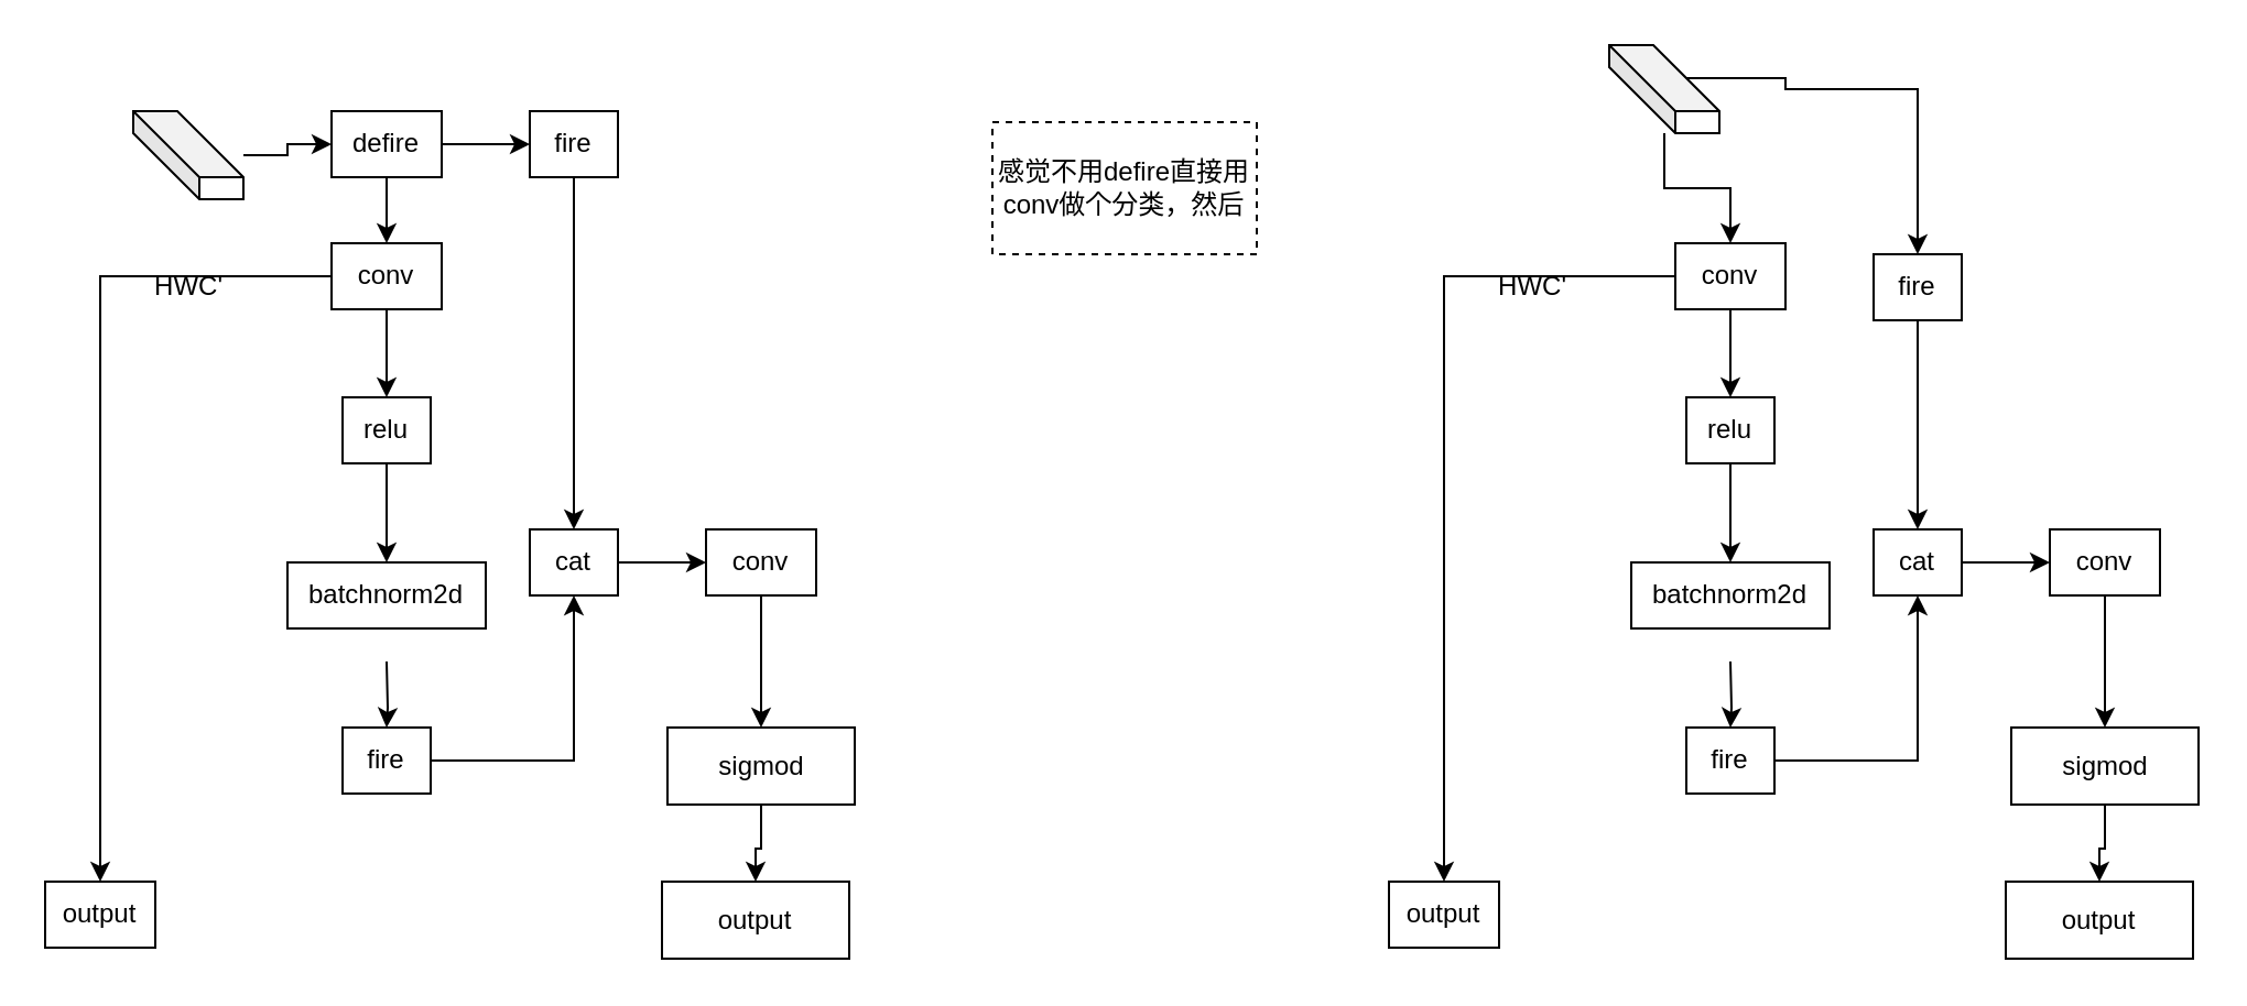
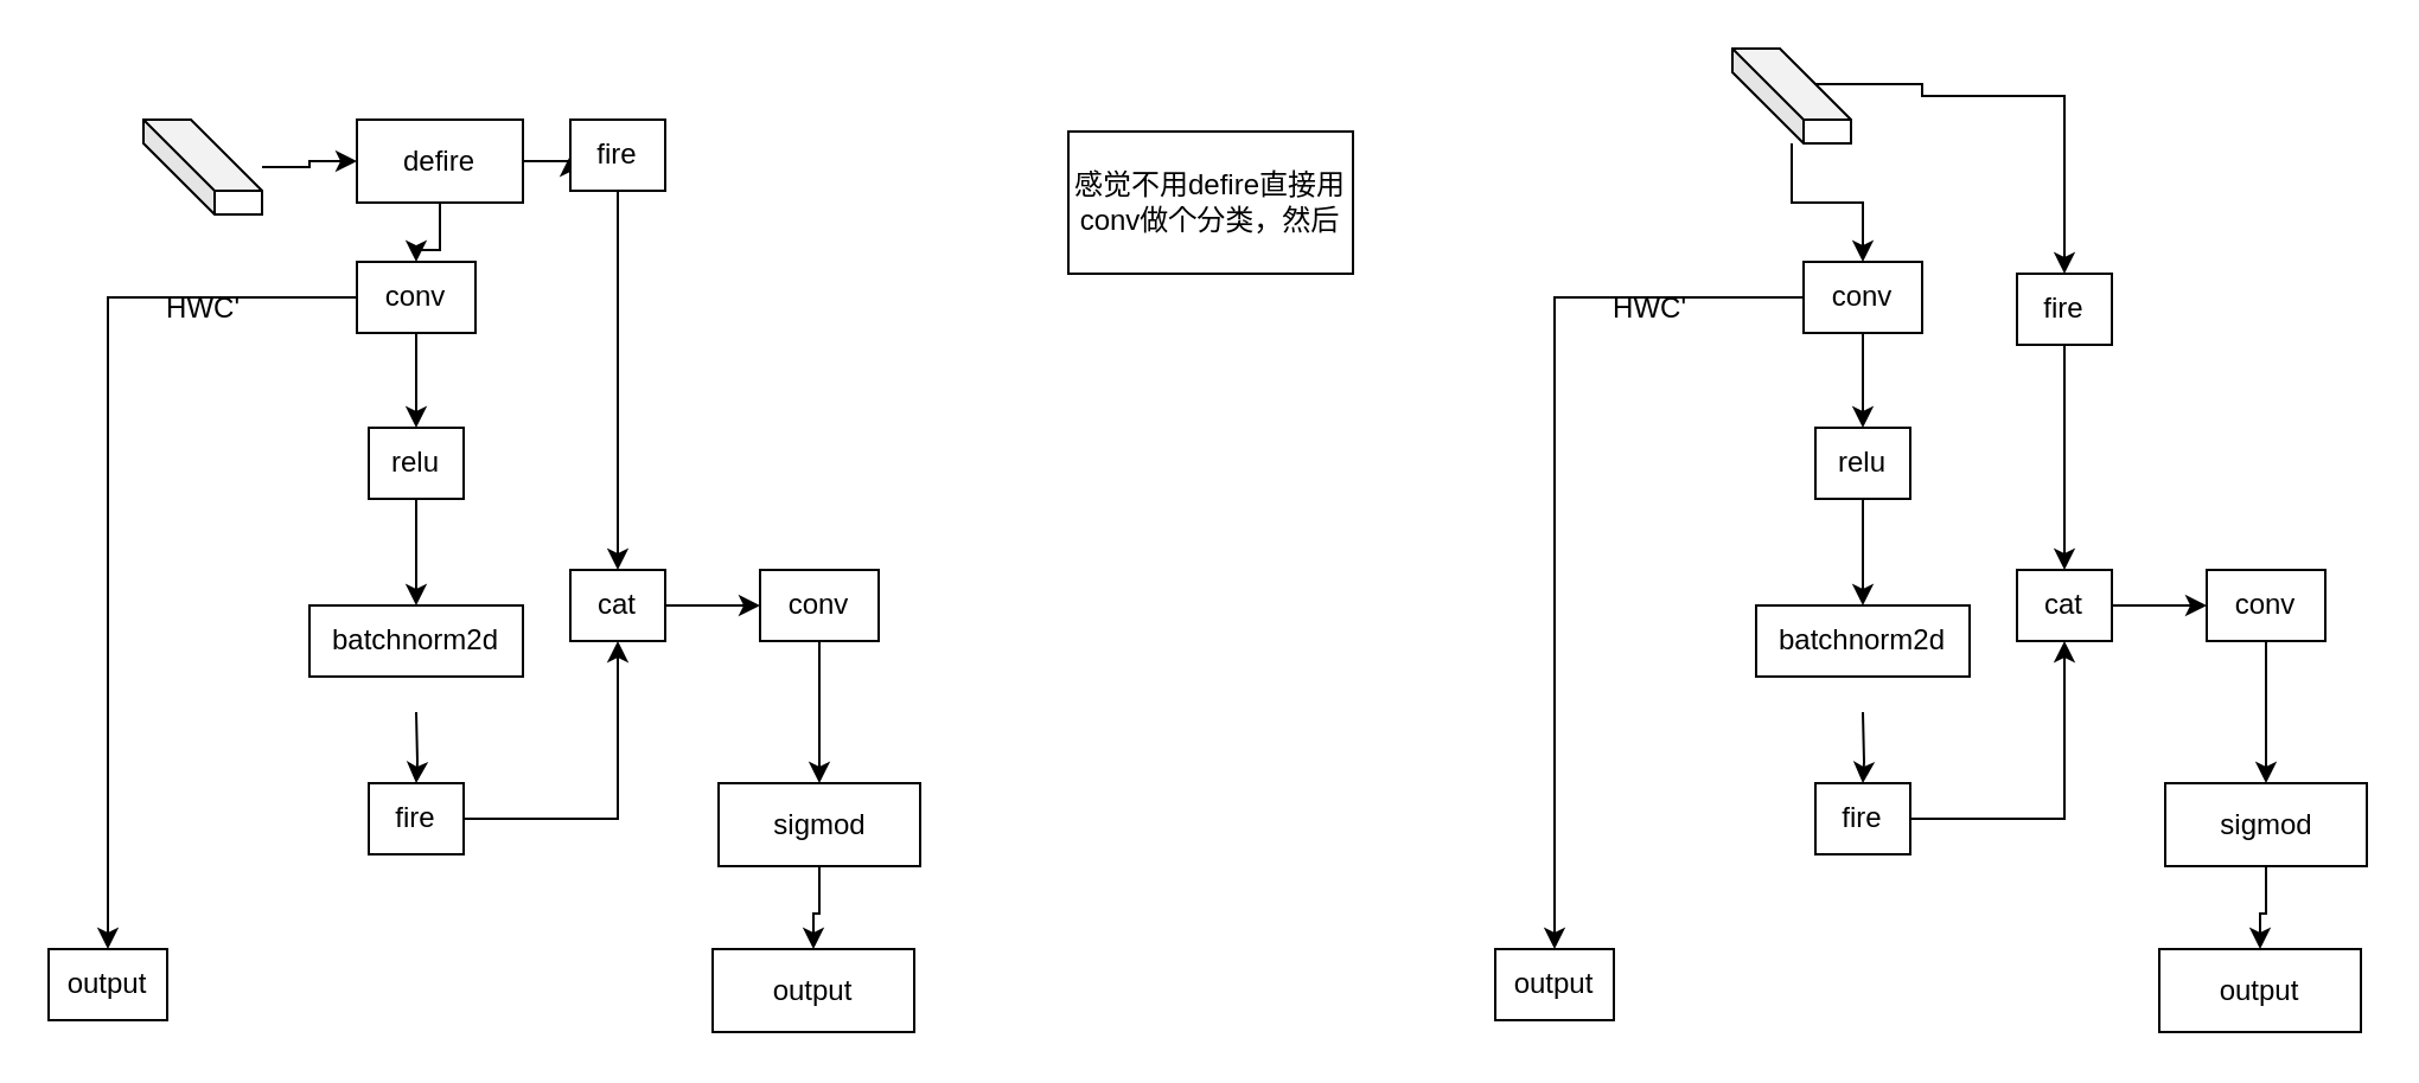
  <mxCell id="0" />
  <mxCell id="1" parent="0" />
  <mxCell id="2" value="" style="edgeStyle=orthogonalEdgeStyle;rounded=0;orthogonalLoop=1;jettySize=auto;html=1;" parent="1" source="3" target="7" edge="1"><mxGeometry relative="1" as="geometry" /></mxCell>
  <mxCell id="3" value="" style="shape=cube;whiteSpace=wrap;html=1;boundedLbl=1;backgroundOutline=1;darkOpacity=0.05;darkOpacity2=0.1;rotation=0;size=30;" parent="1" vertex="1"><mxGeometry x="60" y="50" width="50" height="40" as="geometry" /></mxCell>
  <mxCell id="4" value="HWC'" style="text;html=1;align=center;verticalAlign=middle;resizable=0;points=[];autosize=1;strokeColor=none;fillColor=none;" parent="1" vertex="1"><mxGeometry x="60" y="115" width="50" height="30" as="geometry" /></mxCell>
  <mxCell id="5" value="" style="edgeStyle=orthogonalEdgeStyle;rounded=0;orthogonalLoop=1;jettySize=auto;html=1;" parent="1" source="7" target="10" edge="1"><mxGeometry relative="1" as="geometry" /></mxCell>
  <mxCell id="6" value="" style="edgeStyle=orthogonalEdgeStyle;rounded=0;orthogonalLoop=1;jettySize=auto;html=1;" parent="1" source="7" target="18" edge="1"><mxGeometry relative="1" as="geometry" /></mxCell>
- <mxCell id="7" value="defire" style="whiteSpace=wrap;html=1;" parent="1" vertex="1"><mxGeometry x="150" y="50" width="50" height="30" as="geometry" /></mxCell>
+ <mxCell id="7" value="defire" style="whiteSpace=wrap;html=1;" parent="1" vertex="1"><mxGeometry x="150" y="50" width="70" height="35" as="geometry" /></mxCell>
  <mxCell id="8" value="" style="edgeStyle=orthogonalEdgeStyle;rounded=0;orthogonalLoop=1;jettySize=auto;html=1;" parent="1" source="10" target="12" edge="1"><mxGeometry relative="1" as="geometry" /></mxCell>
  <mxCell id="9" value="" style="edgeStyle=orthogonalEdgeStyle;rounded=0;orthogonalLoop=1;jettySize=auto;html=1;" parent="1" source="10" target="26" edge="1"><mxGeometry relative="1" as="geometry" /></mxCell>
  <mxCell id="10" value="conv" style="whiteSpace=wrap;html=1;" parent="1" vertex="1"><mxGeometry x="150" y="110" width="50" height="30" as="geometry" /></mxCell>
  <mxCell id="11" value="" style="edgeStyle=orthogonalEdgeStyle;rounded=0;orthogonalLoop=1;jettySize=auto;html=1;entryX=0.5;entryY=0;entryDx=0;entryDy=0;" parent="1" source="12" target="14" edge="1"><mxGeometry relative="1" as="geometry"><mxPoint x="175" y="270" as="targetPoint" /></mxGeometry></mxCell>
  <mxCell id="12" value="relu" style="whiteSpace=wrap;html=1;" parent="1" vertex="1"><mxGeometry x="155" y="180" width="40" height="30" as="geometry" /></mxCell>
  <mxCell id="13" value="" style="edgeStyle=orthogonalEdgeStyle;rounded=0;orthogonalLoop=1;jettySize=auto;html=1;" parent="1" target="16" edge="1"><mxGeometry relative="1" as="geometry"><mxPoint x="175" y="300" as="sourcePoint" /></mxGeometry></mxCell>
  <mxCell id="14" value="batchnorm2d" style="whiteSpace=wrap;html=1;" parent="1" vertex="1"><mxGeometry x="130" y="255" width="90" height="30" as="geometry" /></mxCell>
  <mxCell id="15" value="" style="edgeStyle=orthogonalEdgeStyle;rounded=0;orthogonalLoop=1;jettySize=auto;html=1;" parent="1" source="16" target="20" edge="1"><mxGeometry relative="1" as="geometry" /></mxCell>
  <mxCell id="16" value="fire" style="whiteSpace=wrap;html=1;" parent="1" vertex="1"><mxGeometry x="155" y="330" width="40" height="30" as="geometry" /></mxCell>
  <mxCell id="17" value="" style="edgeStyle=orthogonalEdgeStyle;rounded=0;orthogonalLoop=1;jettySize=auto;html=1;entryX=0.5;entryY=0;entryDx=0;entryDy=0;" parent="1" source="18" target="20" edge="1"><mxGeometry relative="1" as="geometry"><mxPoint x="260" y="175" as="targetPoint" /></mxGeometry></mxCell>
  <mxCell id="18" value="fire" style="whiteSpace=wrap;html=1;" parent="1" vertex="1"><mxGeometry x="240" y="50" width="40" height="30" as="geometry" /></mxCell>
  <mxCell id="19" value="" style="edgeStyle=orthogonalEdgeStyle;rounded=0;orthogonalLoop=1;jettySize=auto;html=1;" parent="1" source="20" target="22" edge="1"><mxGeometry relative="1" as="geometry" /></mxCell>
  <mxCell id="20" value="cat" style="whiteSpace=wrap;html=1;" parent="1" vertex="1"><mxGeometry x="240" y="240" width="40" height="30" as="geometry" /></mxCell>
  <mxCell id="21" value="" style="edgeStyle=orthogonalEdgeStyle;rounded=0;orthogonalLoop=1;jettySize=auto;html=1;" parent="1" source="22" target="24" edge="1"><mxGeometry relative="1" as="geometry" /></mxCell>
  <mxCell id="22" value="conv" style="whiteSpace=wrap;html=1;" parent="1" vertex="1"><mxGeometry x="320" y="240" width="50" height="30" as="geometry" /></mxCell>
  <mxCell id="23" value="" style="edgeStyle=orthogonalEdgeStyle;rounded=0;orthogonalLoop=1;jettySize=auto;html=1;" parent="1" source="24" target="25" edge="1"><mxGeometry relative="1" as="geometry" /></mxCell>
  <mxCell id="24" value="sigmod" style="whiteSpace=wrap;html=1;" parent="1" vertex="1"><mxGeometry x="302.5" y="330" width="85" height="35" as="geometry" /></mxCell>
  <mxCell id="25" value="output" style="whiteSpace=wrap;html=1;" parent="1" vertex="1"><mxGeometry x="300" y="400" width="85" height="35" as="geometry" /></mxCell>
  <mxCell id="26" value="output" style="whiteSpace=wrap;html=1;" parent="1" vertex="1"><mxGeometry x="20" y="400" width="50" height="30" as="geometry" /></mxCell>
- <mxCell id="27" value="感觉不用defire直接用conv做个分类，然后" style="rounded=0;whiteSpace=wrap;html=1;dashed=1;" vertex="1" parent="1"><mxGeometry x="450" y="55" width="120" height="60" as="geometry" /></mxCell>
+ <mxCell id="27" value="感觉不用defire直接用conv做个分类，然后" style="rounded=0;whiteSpace=wrap;html=1;" vertex="1" parent="1"><mxGeometry x="450" y="55" width="120" height="60" as="geometry" /></mxCell>
  <mxCell id="28" value="" style="edgeStyle=orthogonalEdgeStyle;rounded=0;orthogonalLoop=1;jettySize=auto;html=1;entryX=0.5;entryY=0;entryDx=0;entryDy=0;" edge="1" parent="1" source="29" target="34"><mxGeometry relative="1" as="geometry"><mxPoint x="760" y="65" as="targetPoint" /></mxGeometry></mxCell>
  <mxCell id="29" value="" style="shape=cube;whiteSpace=wrap;html=1;boundedLbl=1;backgroundOutline=1;darkOpacity=0.05;darkOpacity2=0.1;rotation=0;size=30;" vertex="1" parent="1"><mxGeometry x="730" y="20" width="50" height="40" as="geometry" /></mxCell>
  <mxCell id="30" value="HWC'" style="text;html=1;align=center;verticalAlign=middle;resizable=0;points=[];autosize=1;strokeColor=none;fillColor=none;" vertex="1" parent="1"><mxGeometry x="670" y="115" width="50" height="30" as="geometry" /></mxCell>
  <mxCell id="31" value="" style="edgeStyle=orthogonalEdgeStyle;rounded=0;orthogonalLoop=1;jettySize=auto;html=1;exitX=0;exitY=0;exitDx=35;exitDy=15;exitPerimeter=0;" edge="1" parent="1" source="29" target="42"><mxGeometry relative="1" as="geometry"><mxPoint x="810" y="65" as="sourcePoint" /><Array as="points"><mxPoint x="810" y="35" /><mxPoint x="810" y="40" /><mxPoint x="870" y="40" /></Array></mxGeometry></mxCell>
  <mxCell id="32" value="" style="edgeStyle=orthogonalEdgeStyle;rounded=0;orthogonalLoop=1;jettySize=auto;html=1;" edge="1" parent="1" source="34" target="36"><mxGeometry relative="1" as="geometry" /></mxCell>
  <mxCell id="33" value="" style="edgeStyle=orthogonalEdgeStyle;rounded=0;orthogonalLoop=1;jettySize=auto;html=1;" edge="1" parent="1" source="34" target="50"><mxGeometry relative="1" as="geometry" /></mxCell>
  <mxCell id="34" value="conv" style="whiteSpace=wrap;html=1;" vertex="1" parent="1"><mxGeometry x="760" y="110" width="50" height="30" as="geometry" /></mxCell>
  <mxCell id="35" value="" style="edgeStyle=orthogonalEdgeStyle;rounded=0;orthogonalLoop=1;jettySize=auto;html=1;entryX=0.5;entryY=0;entryDx=0;entryDy=0;" edge="1" parent="1" source="36" target="38"><mxGeometry relative="1" as="geometry"><mxPoint x="785" y="270" as="targetPoint" /></mxGeometry></mxCell>
  <mxCell id="36" value="relu" style="whiteSpace=wrap;html=1;" vertex="1" parent="1"><mxGeometry x="765" y="180" width="40" height="30" as="geometry" /></mxCell>
  <mxCell id="37" value="" style="edgeStyle=orthogonalEdgeStyle;rounded=0;orthogonalLoop=1;jettySize=auto;html=1;" edge="1" parent="1" target="40"><mxGeometry relative="1" as="geometry"><mxPoint x="785" y="300" as="sourcePoint" /></mxGeometry></mxCell>
  <mxCell id="38" value="batchnorm2d" style="whiteSpace=wrap;html=1;" vertex="1" parent="1"><mxGeometry x="740" y="255" width="90" height="30" as="geometry" /></mxCell>
  <mxCell id="39" value="" style="edgeStyle=orthogonalEdgeStyle;rounded=0;orthogonalLoop=1;jettySize=auto;html=1;" edge="1" parent="1" source="40" target="44"><mxGeometry relative="1" as="geometry" /></mxCell>
  <mxCell id="40" value="fire" style="whiteSpace=wrap;html=1;" vertex="1" parent="1"><mxGeometry x="765" y="330" width="40" height="30" as="geometry" /></mxCell>
  <mxCell id="41" value="" style="edgeStyle=orthogonalEdgeStyle;rounded=0;orthogonalLoop=1;jettySize=auto;html=1;entryX=0.5;entryY=0;entryDx=0;entryDy=0;" edge="1" parent="1" source="42" target="44"><mxGeometry relative="1" as="geometry"><mxPoint x="870" y="175" as="targetPoint" /></mxGeometry></mxCell>
  <mxCell id="42" value="fire" style="whiteSpace=wrap;html=1;" vertex="1" parent="1"><mxGeometry x="850" y="115" width="40" height="30" as="geometry" /></mxCell>
  <mxCell id="43" value="" style="edgeStyle=orthogonalEdgeStyle;rounded=0;orthogonalLoop=1;jettySize=auto;html=1;" edge="1" parent="1" source="44" target="46"><mxGeometry relative="1" as="geometry" /></mxCell>
  <mxCell id="44" value="cat" style="whiteSpace=wrap;html=1;" vertex="1" parent="1"><mxGeometry x="850" y="240" width="40" height="30" as="geometry" /></mxCell>
  <mxCell id="45" value="" style="edgeStyle=orthogonalEdgeStyle;rounded=0;orthogonalLoop=1;jettySize=auto;html=1;" edge="1" parent="1" source="46" target="48"><mxGeometry relative="1" as="geometry" /></mxCell>
  <mxCell id="46" value="conv" style="whiteSpace=wrap;html=1;" vertex="1" parent="1"><mxGeometry x="930" y="240" width="50" height="30" as="geometry" /></mxCell>
  <mxCell id="47" value="" style="edgeStyle=orthogonalEdgeStyle;rounded=0;orthogonalLoop=1;jettySize=auto;html=1;" edge="1" parent="1" source="48" target="49"><mxGeometry relative="1" as="geometry" /></mxCell>
  <mxCell id="48" value="sigmod" style="whiteSpace=wrap;html=1;" vertex="1" parent="1"><mxGeometry x="912.5" y="330" width="85" height="35" as="geometry" /></mxCell>
  <mxCell id="49" value="output" style="whiteSpace=wrap;html=1;" vertex="1" parent="1"><mxGeometry x="910" y="400" width="85" height="35" as="geometry" /></mxCell>
  <mxCell id="50" value="output" style="whiteSpace=wrap;html=1;" vertex="1" parent="1"><mxGeometry x="630" y="400" width="50" height="30" as="geometry" /></mxCell>
